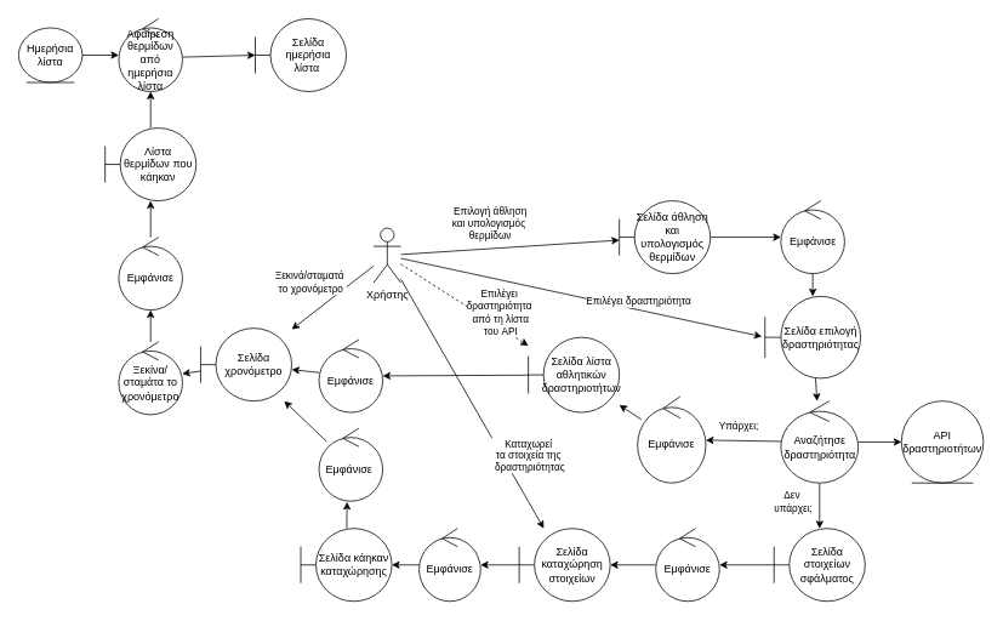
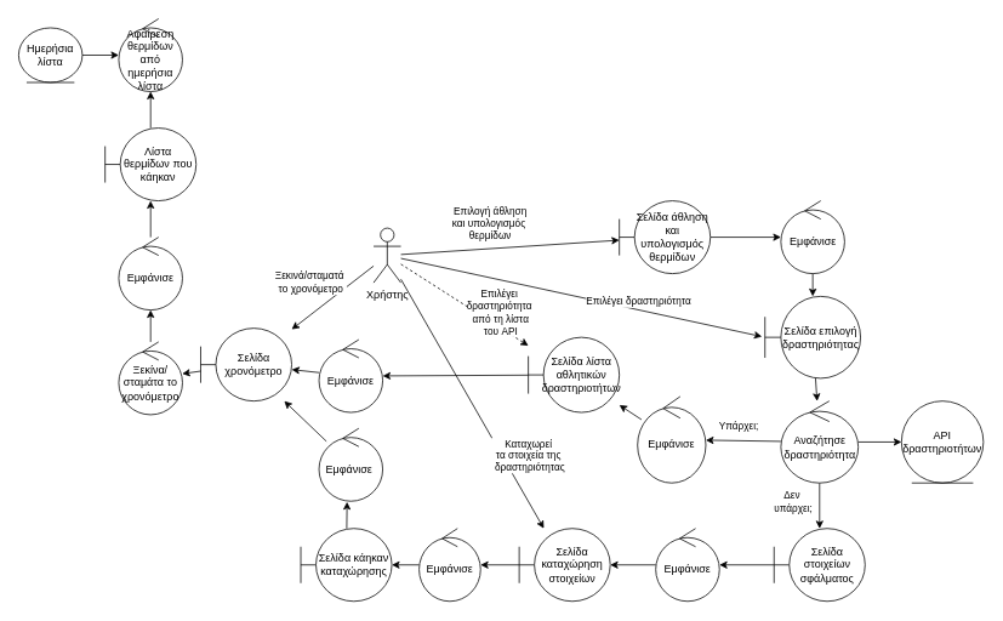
  <mxCell id="0" />
  <mxCell id="1" parent="0" />
  <mxCell id="2" value="" style="edgeStyle=none;rounded=0;orthogonalLoop=1;jettySize=auto;html=1;" edge="1" parent="1" source="12" target="14"><mxGeometry relative="1" as="geometry" /></mxCell>
  <mxCell id="3" value="Επιλογή άθληση&lt;br&gt;και υπολογισμός&amp;nbsp;&lt;br&gt;θερμίδων" style="edgeLabel;html=1;align=center;verticalAlign=middle;resizable=0;points=[];" vertex="1" connectable="0" parent="2"><mxGeometry x="-0.431" relative="1" as="geometry"><mxPoint x="30" y="-30" as="offset" /></mxGeometry></mxCell>
  <mxCell id="4" value="" style="edgeStyle=none;rounded=0;orthogonalLoop=1;jettySize=auto;html=1;entryX=-0.032;entryY=0.491;entryDx=0;entryDy=0;entryPerimeter=0;" edge="1" parent="1" source="12" target="18"><mxGeometry relative="1" as="geometry"><mxPoint x="520" y="369.5" as="sourcePoint" /><mxPoint x="777.5" y="369.5" as="targetPoint" /></mxGeometry></mxCell>
  <mxCell id="5" value="Επιλέγει δραστηριότητα" style="edgeLabel;html=1;align=center;verticalAlign=middle;resizable=0;points=[];" vertex="1" connectable="0" parent="4"><mxGeometry x="0.311" y="1" relative="1" as="geometry"><mxPoint y="-8" as="offset" /></mxGeometry></mxCell>
  <mxCell id="6" value="" style="edgeStyle=none;rounded=0;orthogonalLoop=1;jettySize=auto;html=1;dashed=1;" edge="1" parent="1" source="12" target="29"><mxGeometry relative="1" as="geometry" /></mxCell>
  <mxCell id="7" value="Επιλέγει &lt;br&gt;δραστηριότητα&lt;br&gt;&amp;nbsp;από τη λίστα&lt;br&gt;&amp;nbsp;του API" style="edgeLabel;html=1;align=center;verticalAlign=middle;resizable=0;points=[];" vertex="1" connectable="0" parent="6"><mxGeometry x="0.212" y="-2" relative="1" as="geometry"><mxPoint x="24" y="-3" as="offset" /></mxGeometry></mxCell>
  <mxCell id="8" value="" style="edgeStyle=none;rounded=0;orthogonalLoop=1;jettySize=auto;html=1;" edge="1" parent="1" source="12" target="35"><mxGeometry relative="1" as="geometry" /></mxCell>
  <mxCell id="9" value="Καταχωρεί &lt;br&gt;τα στοιχεία της&lt;br&gt;&amp;nbsp;δραστηριότητας" style="edgeLabel;html=1;align=center;verticalAlign=middle;resizable=0;points=[];" vertex="1" connectable="0" parent="8"><mxGeometry x="0.183" y="1" relative="1" as="geometry"><mxPoint x="46" y="32" as="offset" /></mxGeometry></mxCell>
  <mxCell id="10" value="" style="edgeStyle=none;rounded=0;orthogonalLoop=1;jettySize=auto;html=1;" edge="1" parent="1" source="12" target="43"><mxGeometry relative="1" as="geometry" /></mxCell>
  <mxCell id="11" value="Ξεκινά/σταματά&amp;nbsp;&lt;br&gt;το χρονόμετρο" style="edgeLabel;html=1;align=center;verticalAlign=middle;resizable=0;points=[];" vertex="1" connectable="0" parent="10"><mxGeometry x="-0.413" y="4" relative="1" as="geometry"><mxPoint x="-46" y="-5" as="offset" /></mxGeometry></mxCell>
  <mxCell id="12" value="Χρήστης" style="shape=umlActor;verticalLabelPosition=bottom;verticalAlign=top;html=1;outlineConnect=0;" vertex="1" parent="1"><mxGeometry x="410" y="250" width="30" height="60" as="geometry" /></mxCell>
  <mxCell id="13" value="" style="edgeStyle=none;rounded=0;orthogonalLoop=1;jettySize=auto;html=1;" edge="1" parent="1" source="14" target="16"><mxGeometry relative="1" as="geometry" /></mxCell>
  <mxCell id="14" value="Σελίδα άθληση και υπολογισμός θερμίδων" style="shape=umlBoundary;whiteSpace=wrap;html=1;" vertex="1" parent="1"><mxGeometry x="680" y="220" width="100" height="80" as="geometry" /></mxCell>
  <mxCell id="15" value="" style="edgeStyle=none;rounded=0;orthogonalLoop=1;jettySize=auto;html=1;" edge="1" parent="1" source="16" target="18"><mxGeometry relative="1" as="geometry" /></mxCell>
  <mxCell id="16" value="Εμφάνισε" style="ellipse;shape=umlControl;whiteSpace=wrap;html=1;" vertex="1" parent="1"><mxGeometry x="857.5" y="220" width="70" height="80" as="geometry" /></mxCell>
  <mxCell id="17" value="" style="edgeStyle=none;rounded=0;orthogonalLoop=1;jettySize=auto;html=1;" edge="1" parent="1" source="18" target="24"><mxGeometry relative="1" as="geometry" /></mxCell>
  <mxCell id="18" value="Σελίδα επιλογή δραστηριότητας" style="shape=umlBoundary;whiteSpace=wrap;html=1;" vertex="1" parent="1"><mxGeometry x="840" y="325" width="105" height="90" as="geometry" /></mxCell>
  <mxCell id="19" value="" style="edgeStyle=none;rounded=0;orthogonalLoop=1;jettySize=auto;html=1;" edge="1" parent="1" source="24" target="25"><mxGeometry relative="1" as="geometry" /></mxCell>
  <mxCell id="20" value="" style="edgeStyle=none;rounded=0;orthogonalLoop=1;jettySize=auto;html=1;" edge="1" parent="1" source="24" target="27"><mxGeometry relative="1" as="geometry" /></mxCell>
  <mxCell id="21" value="Υπάρχει;" style="edgeLabel;html=1;align=center;verticalAlign=middle;resizable=0;points=[];" vertex="1" connectable="0" parent="20"><mxGeometry x="-0.516" y="2" relative="1" as="geometry"><mxPoint x="-27" y="-19" as="offset" /></mxGeometry></mxCell>
  <mxCell id="22" value="" style="edgeStyle=none;rounded=0;orthogonalLoop=1;jettySize=auto;html=1;" edge="1" parent="1" source="24" target="31"><mxGeometry relative="1" as="geometry" /></mxCell>
  <mxCell id="23" value="Δεν&amp;nbsp;&lt;br&gt;υπάρχει;" style="edgeLabel;html=1;align=center;verticalAlign=middle;resizable=0;points=[];" vertex="1" connectable="0" parent="22"><mxGeometry x="-0.467" y="-1" relative="1" as="geometry"><mxPoint x="-29" y="7" as="offset" /></mxGeometry></mxCell>
  <mxCell id="24" value="Αναζήτησε δραστηριότητα" style="ellipse;shape=umlControl;whiteSpace=wrap;html=1;" vertex="1" parent="1"><mxGeometry x="857.5" y="440" width="85" height="90" as="geometry" /></mxCell>
  <mxCell id="25" value="ΑPI δραστηριοτήτων" style="ellipse;shape=umlEntity;whiteSpace=wrap;html=1;" vertex="1" parent="1"><mxGeometry x="990" y="440" width="90" height="90" as="geometry" /></mxCell>
  <mxCell id="26" value="" style="edgeStyle=none;rounded=0;orthogonalLoop=1;jettySize=auto;html=1;" edge="1" parent="1" source="27" target="29"><mxGeometry relative="1" as="geometry" /></mxCell>
  <mxCell id="27" value="Εμφάνισε" style="ellipse;shape=umlControl;whiteSpace=wrap;html=1;" vertex="1" parent="1"><mxGeometry x="700" y="435" width="75" height="95" as="geometry" /></mxCell>
  <mxCell id="28" value="" style="edgeStyle=none;rounded=0;orthogonalLoop=1;jettySize=auto;html=1;" edge="1" parent="1" source="29" target="45"><mxGeometry relative="1" as="geometry" /></mxCell>
  <mxCell id="29" value="Σελίδα λίστα αθλητικών δραστηριοτήτων" style="shape=umlBoundary;whiteSpace=wrap;html=1;" vertex="1" parent="1"><mxGeometry x="580" y="370" width="100" height="82.5" as="geometry" /></mxCell>
  <mxCell id="30" value="" style="edgeStyle=none;rounded=0;orthogonalLoop=1;jettySize=auto;html=1;" edge="1" parent="1" source="31" target="33"><mxGeometry relative="1" as="geometry" /></mxCell>
  <mxCell id="31" value="Σελίδα στοιχείων σφάλματος" style="shape=umlBoundary;whiteSpace=wrap;html=1;" vertex="1" parent="1"><mxGeometry x="850" y="580" width="100" height="80" as="geometry" /></mxCell>
  <mxCell id="32" value="" style="edgeStyle=none;rounded=0;orthogonalLoop=1;jettySize=auto;html=1;" edge="1" parent="1" source="33" target="35"><mxGeometry relative="1" as="geometry" /></mxCell>
  <mxCell id="33" value="Εμφάνισε" style="ellipse;shape=umlControl;whiteSpace=wrap;html=1;" vertex="1" parent="1"><mxGeometry x="720" y="580" width="70" height="80" as="geometry" /></mxCell>
  <mxCell id="34" value="" style="edgeStyle=none;rounded=0;orthogonalLoop=1;jettySize=auto;html=1;" edge="1" parent="1" source="35" target="37"><mxGeometry relative="1" as="geometry" /></mxCell>
  <mxCell id="35" value="Σελίδα καταχώρηση στοιχείων" style="shape=umlBoundary;whiteSpace=wrap;html=1;" vertex="1" parent="1"><mxGeometry x="570" y="580" width="100" height="80" as="geometry" /></mxCell>
  <mxCell id="36" value="" style="edgeStyle=none;rounded=0;orthogonalLoop=1;jettySize=auto;html=1;" edge="1" parent="1" source="37" target="39"><mxGeometry relative="1" as="geometry" /></mxCell>
  <mxCell id="37" value="Εμφάνισε" style="ellipse;shape=umlControl;whiteSpace=wrap;html=1;" vertex="1" parent="1"><mxGeometry x="460" y="580" width="67.5" height="80" as="geometry" /></mxCell>
  <mxCell id="38" value="" style="edgeStyle=none;rounded=0;orthogonalLoop=1;jettySize=auto;html=1;entryX=0.44;entryY=1.01;entryDx=0;entryDy=0;entryPerimeter=0;" edge="1" parent="1" source="39" target="41"><mxGeometry relative="1" as="geometry"><mxPoint x="248.13" y="600" as="targetPoint" /></mxGeometry></mxCell>
  <mxCell id="39" value="Σελίδα κάηκαν καταχώρησης" style="shape=umlBoundary;whiteSpace=wrap;html=1;" vertex="1" parent="1"><mxGeometry x="330" y="580" width="100" height="80" as="geometry" /></mxCell>
  <mxCell id="40" value="" style="edgeStyle=none;rounded=0;orthogonalLoop=1;jettySize=auto;html=1;" edge="1" parent="1" source="41" target="43"><mxGeometry relative="1" as="geometry" /></mxCell>
  <mxCell id="41" value="Εμφάνισε&amp;nbsp;" style="ellipse;shape=umlControl;whiteSpace=wrap;html=1;" vertex="1" parent="1"><mxGeometry x="350" y="470" width="70" height="80" as="geometry" /></mxCell>
  <mxCell id="42" value="" style="edgeStyle=none;rounded=0;orthogonalLoop=1;jettySize=auto;html=1;" edge="1" parent="1" source="43" target="47"><mxGeometry relative="1" as="geometry" /></mxCell>
  <mxCell id="43" value="Σελίδα χρονόμετρο" style="shape=umlBoundary;whiteSpace=wrap;html=1;" vertex="1" parent="1"><mxGeometry x="220" y="360" width="100" height="80" as="geometry" /></mxCell>
  <mxCell id="44" value="" style="edgeStyle=none;rounded=0;orthogonalLoop=1;jettySize=auto;html=1;" edge="1" parent="1" source="45" target="43"><mxGeometry relative="1" as="geometry" /></mxCell>
  <mxCell id="45" value="Εμφάνισε" style="ellipse;shape=umlControl;whiteSpace=wrap;html=1;" vertex="1" parent="1"><mxGeometry x="350" y="372.5" width="70" height="80" as="geometry" /></mxCell>
  <mxCell id="46" value="" style="edgeStyle=none;rounded=0;orthogonalLoop=1;jettySize=auto;html=1;" edge="1" parent="1" source="47" target="49"><mxGeometry relative="1" as="geometry" /></mxCell>
  <mxCell id="47" value="Ξεκίνα/σταμάτα το χρονόμετρο" style="ellipse;shape=umlControl;whiteSpace=wrap;html=1;" vertex="1" parent="1"><mxGeometry x="130" y="375" width="70" height="80" as="geometry" /></mxCell>
  <mxCell id="48" value="" style="edgeStyle=none;rounded=0;orthogonalLoop=1;jettySize=auto;html=1;" edge="1" parent="1" source="49" target="51"><mxGeometry relative="1" as="geometry" /></mxCell>
  <mxCell id="49" value="Εμφάνισε" style="ellipse;shape=umlControl;whiteSpace=wrap;html=1;" vertex="1" parent="1"><mxGeometry x="130" y="260" width="70" height="80" as="geometry" /></mxCell>
  <mxCell id="50" value="" style="edgeStyle=none;rounded=0;orthogonalLoop=1;jettySize=auto;html=1;" edge="1" parent="1" source="51" target="53"><mxGeometry relative="1" as="geometry" /></mxCell>
  <mxCell id="51" value="Λίστα θερμίδων που κάηκαν" style="shape=umlBoundary;whiteSpace=wrap;html=1;" vertex="1" parent="1"><mxGeometry x="115" y="140" width="100" height="80" as="geometry" /></mxCell>
- <mxCell id="52" value="" style="edgeStyle=none;rounded=0;orthogonalLoop=1;jettySize=auto;html=1;" edge="1" parent="1" source="53" target="56"><mxGeometry relative="1" as="geometry" /></mxCell>
  <mxCell id="53" value="Αφαίρεση θερμίδων από ημερήσια λίστα" style="ellipse;shape=umlControl;whiteSpace=wrap;html=1;" vertex="1" parent="1"><mxGeometry x="130" y="20" width="70" height="80" as="geometry" /></mxCell>
  <mxCell id="54" value="" style="edgeStyle=none;rounded=0;orthogonalLoop=1;jettySize=auto;html=1;" edge="1" parent="1" source="55" target="53"><mxGeometry relative="1" as="geometry" /></mxCell>
  <mxCell id="55" value="Ημερήσια λίστα" style="ellipse;shape=umlEntity;whiteSpace=wrap;html=1;" vertex="1" parent="1"><mxGeometry x="20" y="30" width="70" height="60" as="geometry" /></mxCell>
- <mxCell id="56" value="Σελίδα ημερήσια λίστα&amp;nbsp;" style="shape=umlBoundary;whiteSpace=wrap;html=1;" vertex="1" parent="1"><mxGeometry x="280" y="20" width="100" height="80" as="geometry" /></mxCell>
